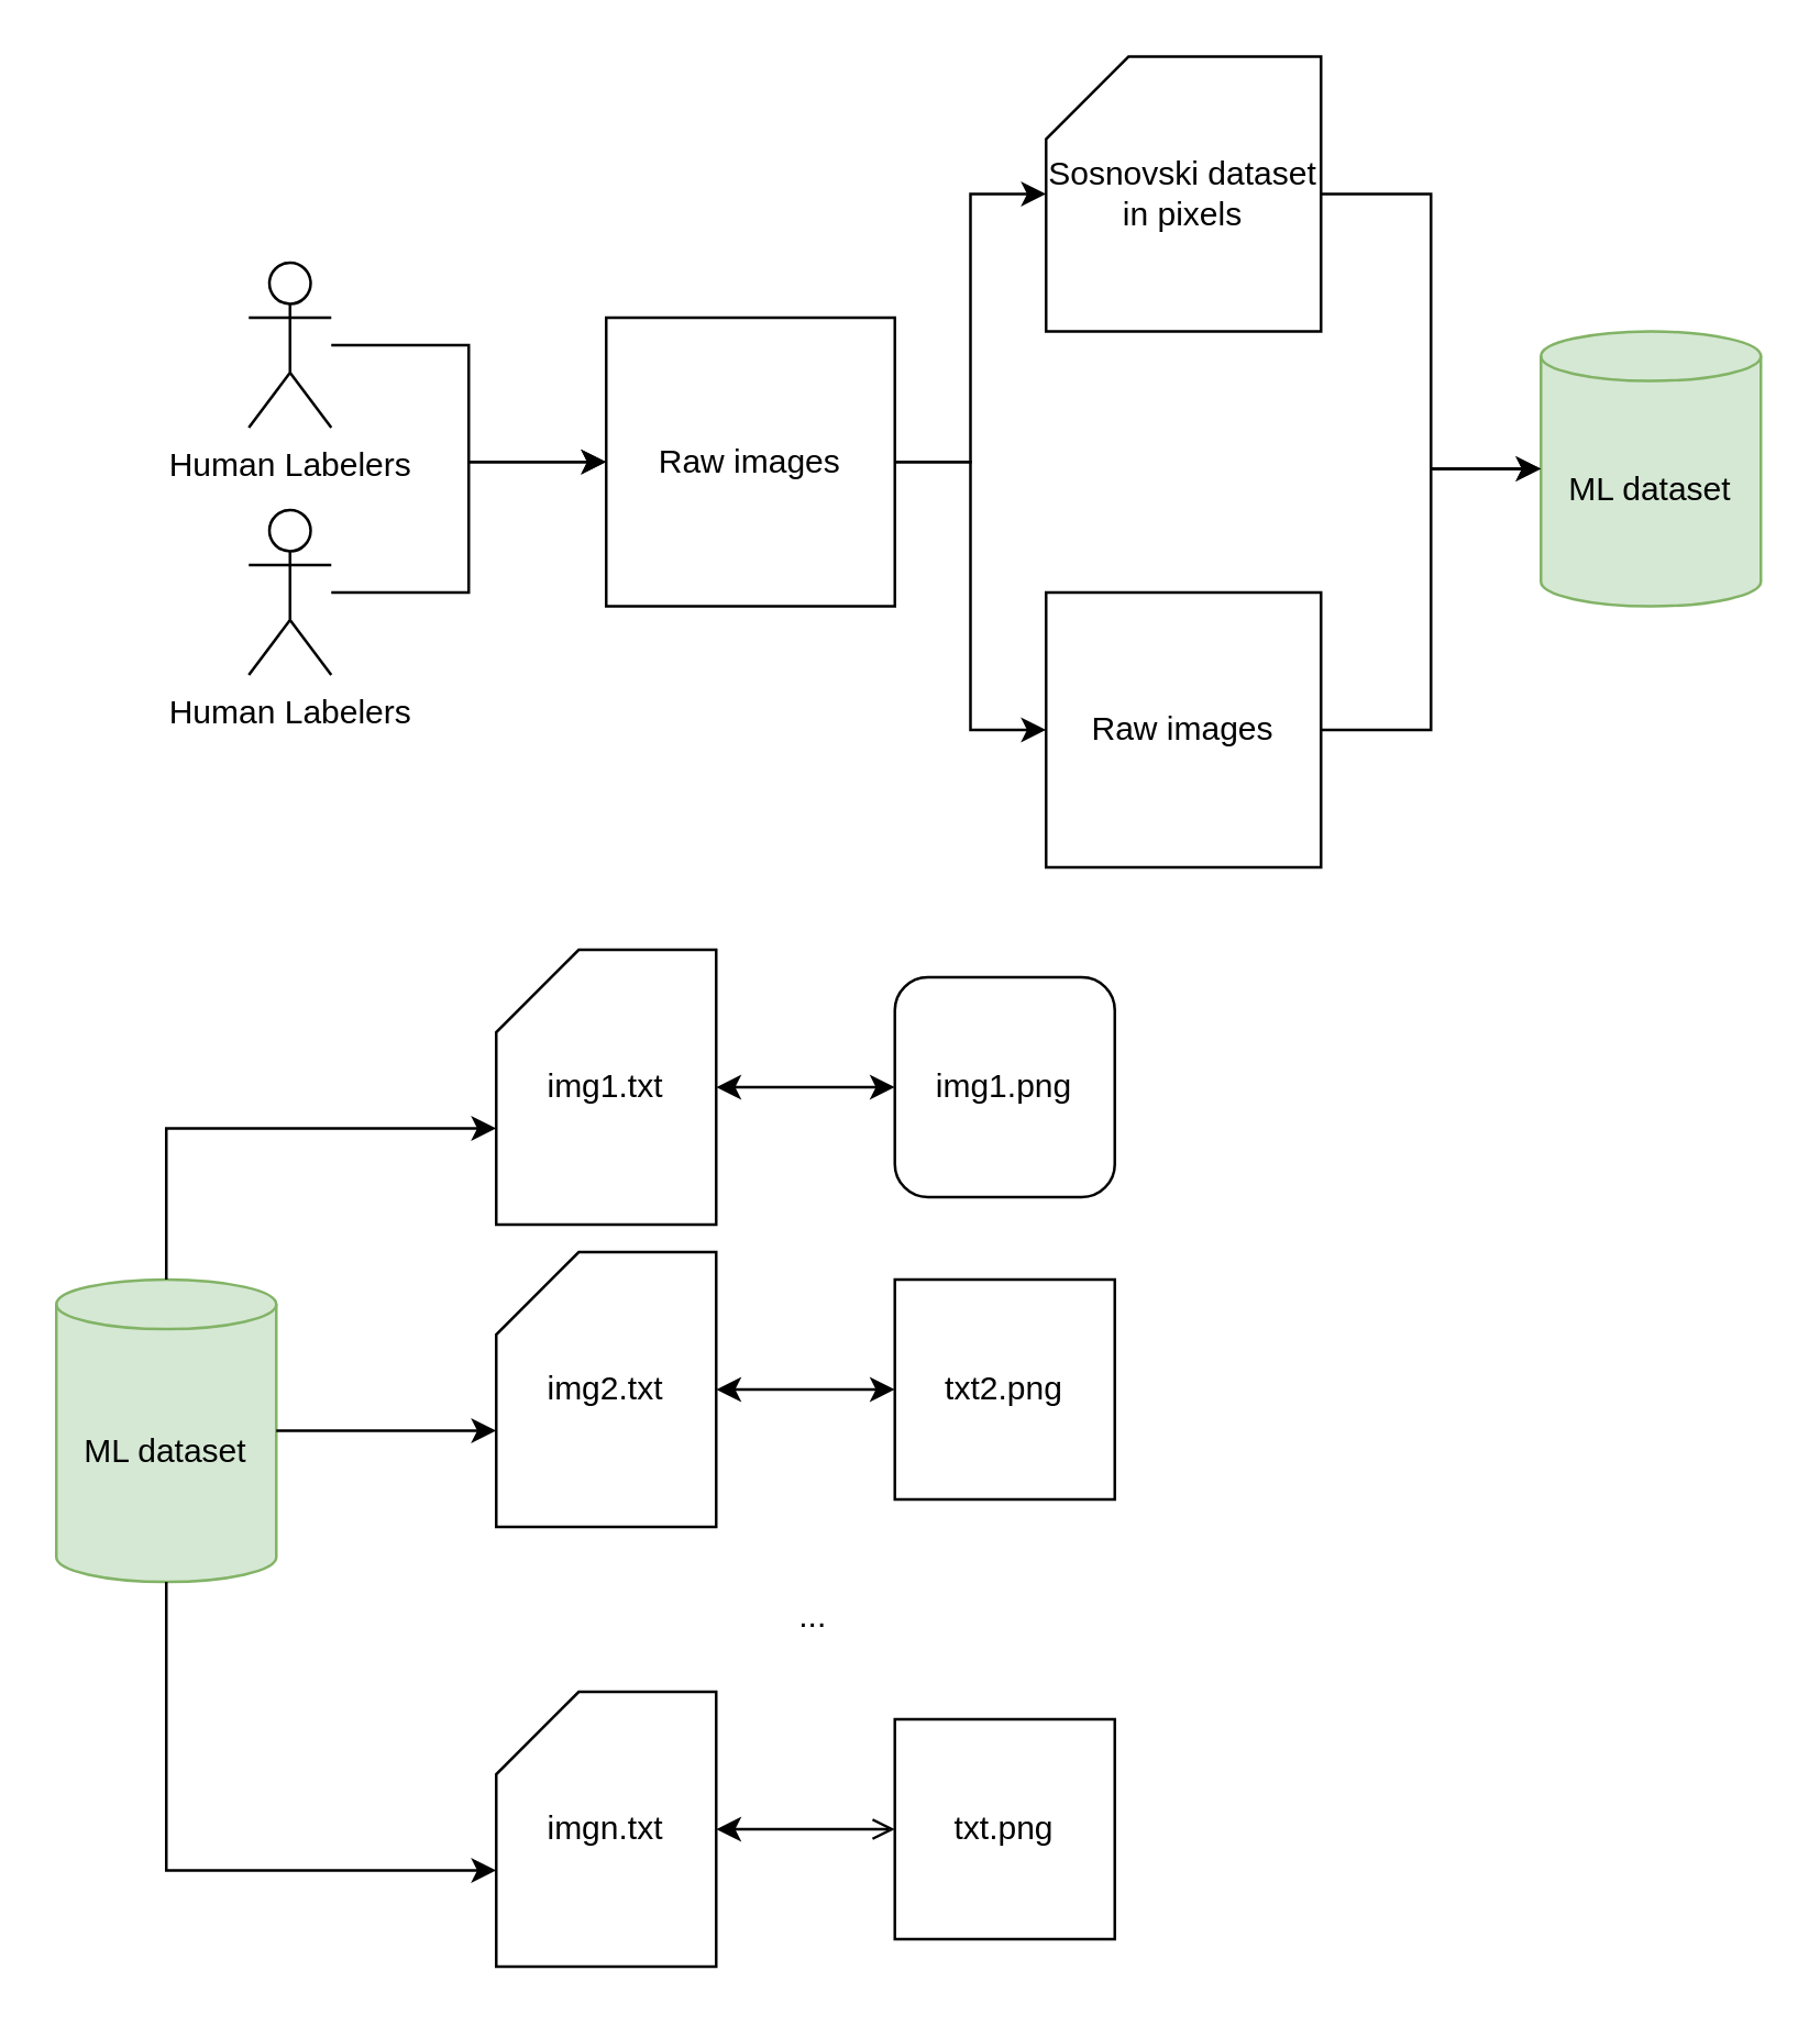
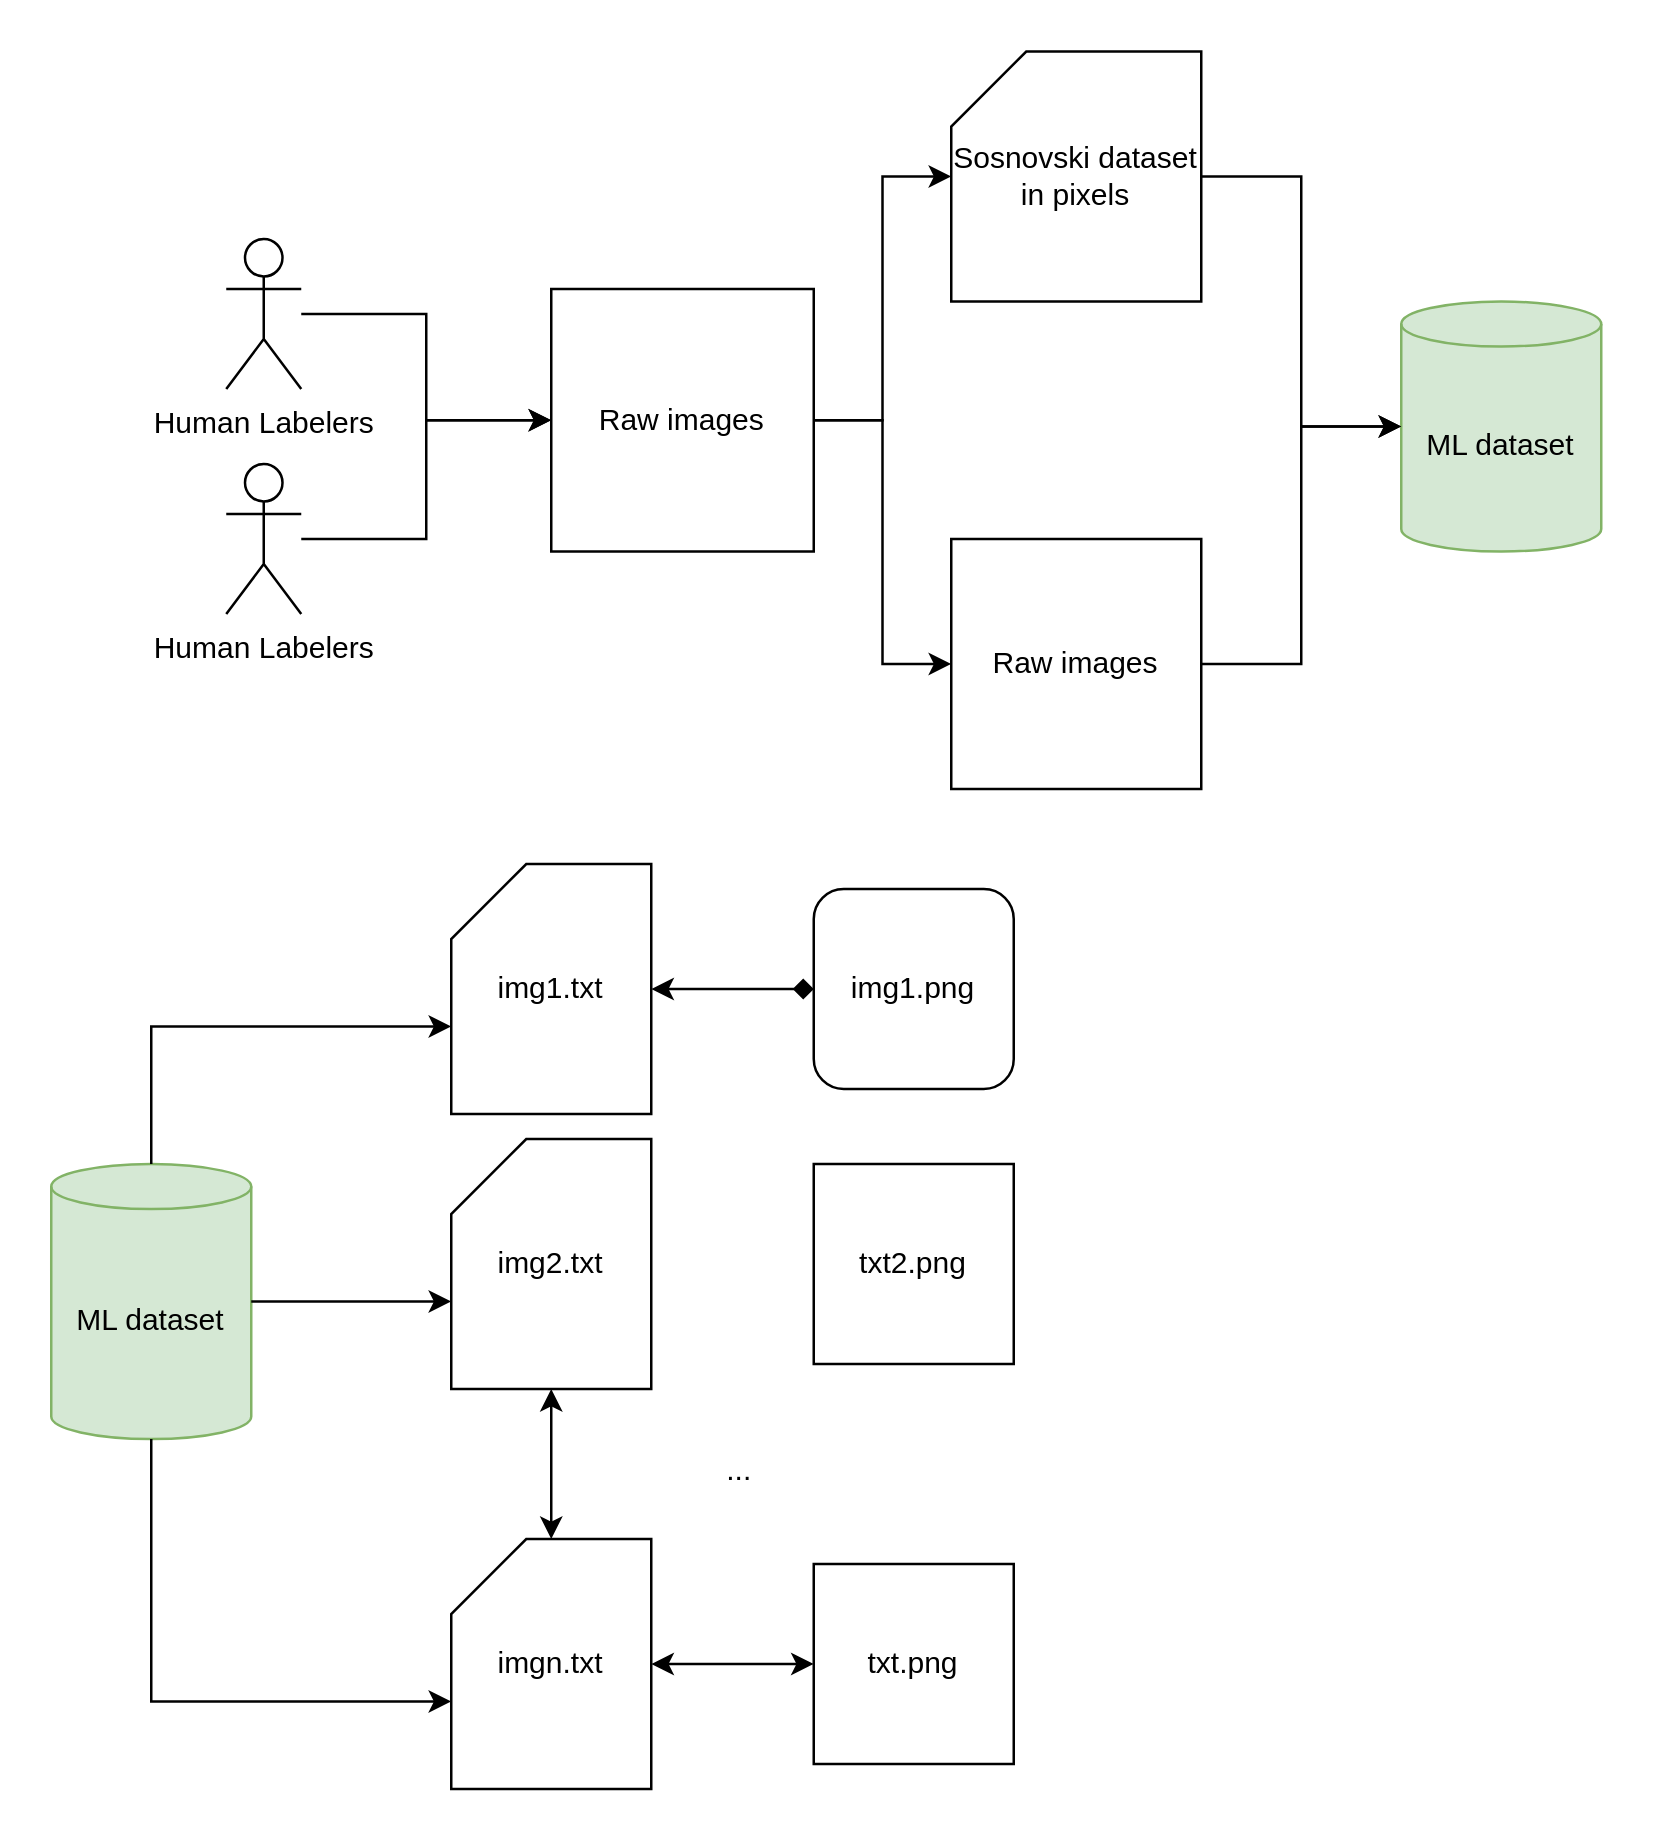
  <mxCell id="0" />
  <mxCell id="1" parent="0" />
  <mxCell id="2" style="edgeStyle=orthogonalEdgeStyle;rounded=0;orthogonalLoop=1;jettySize=auto;html=1;entryX=0;entryY=0.5;entryDx=0;entryDy=0;" edge="1" parent="1" source="3" target="8"><mxGeometry relative="1" as="geometry" /></mxCell>
  <mxCell id="3" value="Human Labelers" style="shape=umlActor;verticalLabelPosition=bottom;verticalAlign=top;html=1;outlineConnect=0;" vertex="1" parent="1"><mxGeometry x="90" y="185" width="30" height="60" as="geometry" /></mxCell>
  <mxCell id="4" style="edgeStyle=orthogonalEdgeStyle;rounded=0;orthogonalLoop=1;jettySize=auto;html=1;entryX=0;entryY=0.5;entryDx=0;entryDy=0;" edge="1" parent="1" source="5" target="8"><mxGeometry relative="1" as="geometry" /></mxCell>
  <mxCell id="5" value="Human Labelers" style="shape=umlActor;verticalLabelPosition=bottom;verticalAlign=top;html=1;outlineConnect=0;" vertex="1" parent="1"><mxGeometry x="90" y="95" width="30" height="60" as="geometry" /></mxCell>
  <mxCell id="6" style="edgeStyle=orthogonalEdgeStyle;rounded=0;orthogonalLoop=1;jettySize=auto;html=1;" edge="1" parent="1" source="8" target="12"><mxGeometry relative="1" as="geometry" /></mxCell>
  <mxCell id="7" style="edgeStyle=orthogonalEdgeStyle;rounded=0;orthogonalLoop=1;jettySize=auto;html=1;entryX=0;entryY=0.5;entryDx=0;entryDy=0;" edge="1" parent="1" source="8" target="10"><mxGeometry relative="1" as="geometry" /></mxCell>
  <mxCell id="8" value="Raw images" style="whiteSpace=wrap;html=1;aspect=fixed;" vertex="1" parent="1"><mxGeometry x="220" y="115" width="105" height="105" as="geometry" /></mxCell>
  <mxCell id="9" value="ML dataset" style="shape=cylinder3;whiteSpace=wrap;html=1;boundedLbl=1;backgroundOutline=1;size=9;fillColor=#d5e8d4;strokeColor=#82b366;" vertex="1" parent="1"><mxGeometry x="560" y="120" width="80" height="100" as="geometry" /></mxCell>
  <mxCell id="10" value="Raw images" style="whiteSpace=wrap;html=1;aspect=fixed;" vertex="1" parent="1"><mxGeometry x="380" y="215" width="100" height="100" as="geometry" /></mxCell>
  <mxCell id="11" style="edgeStyle=orthogonalEdgeStyle;rounded=0;orthogonalLoop=1;jettySize=auto;html=1;" edge="1" parent="1" source="12" target="9"><mxGeometry relative="1" as="geometry" /></mxCell>
  <mxCell id="12" value="Sosnovski dataset in pixels" style="shape=card;whiteSpace=wrap;html=1;" vertex="1" parent="1"><mxGeometry x="380" y="20" width="100" height="100" as="geometry" /></mxCell>
  <mxCell id="13" style="edgeStyle=orthogonalEdgeStyle;rounded=0;orthogonalLoop=1;jettySize=auto;html=1;entryX=0;entryY=0.5;entryDx=0;entryDy=0;entryPerimeter=0;" edge="1" parent="1" source="10" target="9"><mxGeometry relative="1" as="geometry" /></mxCell>
  <mxCell id="14" value="ML dataset" style="shape=cylinder3;whiteSpace=wrap;html=1;boundedLbl=1;backgroundOutline=1;size=9;fillColor=#d5e8d4;strokeColor=#82b366;" vertex="1" parent="1"><mxGeometry x="20" y="465" width="80" height="110" as="geometry" /></mxCell>
- <mxCell id="15" style="edgeStyle=orthogonalEdgeStyle;rounded=0;orthogonalLoop=1;jettySize=auto;html=1;entryX=0;entryY=0.5;entryDx=0;entryDy=0;endArrow=classic;endFill=1;startArrow=classic;startFill=1;" edge="1" parent="1" source="16" target="17"><mxGeometry relative="1" as="geometry" /></mxCell>
+ <mxCell id="15" style="edgeStyle=orthogonalEdgeStyle;rounded=0;orthogonalLoop=1;jettySize=auto;html=1;entryX=0;entryY=0.5;entryDx=0;entryDy=0;endArrow=diamond;endFill=1;startArrow=classic;startFill=1;" edge="1" parent="1" source="16" target="17"><mxGeometry relative="1" as="geometry" /></mxCell>
  <mxCell id="16" value="img1.txt" style="shape=card;whiteSpace=wrap;html=1;" vertex="1" parent="1"><mxGeometry x="180" y="345" width="80" height="100" as="geometry" /></mxCell>
  <mxCell id="17" value="img1.png" style="whiteSpace=wrap;html=1;aspect=fixed;rounded=1;" vertex="1" parent="1"><mxGeometry x="325" y="355" width="80" height="80" as="geometry" /></mxCell>
- <mxCell id="18" style="edgeStyle=orthogonalEdgeStyle;rounded=0;orthogonalLoop=1;jettySize=auto;html=1;entryX=0;entryY=0.5;entryDx=0;entryDy=0;endArrow=classic;endFill=1;startArrow=classic;startFill=1;" edge="1" parent="1" source="19" target="20"><mxGeometry relative="1" as="geometry" /></mxCell>
+ <mxCell id="18" style="edgeStyle=orthogonalEdgeStyle;rounded=0;orthogonalLoop=1;jettySize=auto;html=1;endArrow=classic;endFill=1;startArrow=classic;startFill=1;" edge="1" parent="1" source="19" target="23"><mxGeometry relative="1" as="geometry" /></mxCell>
  <mxCell id="19" value="img2.txt" style="shape=card;whiteSpace=wrap;html=1;" vertex="1" parent="1"><mxGeometry x="180" y="455" width="80" height="100" as="geometry" /></mxCell>
  <mxCell id="20" value="txt2.png" style="whiteSpace=wrap;html=1;aspect=fixed;" vertex="1" parent="1"><mxGeometry x="325" y="465" width="80" height="80" as="geometry" /></mxCell>
  <mxCell id="21" value="..." style="text;html=1;align=center;verticalAlign=middle;resizable=0;points=[];autosize=1;strokeColor=none;fillColor=none;" vertex="1" parent="1"><mxGeometry x="280" y="573" width="30" height="30" as="geometry" /></mxCell>
- <mxCell id="22" style="edgeStyle=orthogonalEdgeStyle;rounded=0;orthogonalLoop=1;jettySize=auto;html=1;entryX=0;entryY=0.5;entryDx=0;entryDy=0;endArrow=open;endFill=1;startArrow=classic;startFill=1;" edge="1" parent="1" source="23" target="24"><mxGeometry relative="1" as="geometry" /></mxCell>
+ <mxCell id="22" style="edgeStyle=orthogonalEdgeStyle;rounded=0;orthogonalLoop=1;jettySize=auto;html=1;entryX=0;entryY=0.5;entryDx=0;entryDy=0;endArrow=classic;endFill=1;startArrow=classic;startFill=1;" edge="1" parent="1" source="23" target="24"><mxGeometry relative="1" as="geometry" /></mxCell>
  <mxCell id="23" value="imgn.txt" style="shape=card;whiteSpace=wrap;html=1;" vertex="1" parent="1"><mxGeometry x="180" y="615" width="80" height="100" as="geometry" /></mxCell>
  <mxCell id="24" value="txt.png" style="whiteSpace=wrap;html=1;aspect=fixed;" vertex="1" parent="1"><mxGeometry x="325" y="625" width="80" height="80" as="geometry" /></mxCell>
  <mxCell id="25" style="edgeStyle=orthogonalEdgeStyle;rounded=0;orthogonalLoop=1;jettySize=auto;html=1;entryX=0;entryY=0;entryDx=0;entryDy=65;entryPerimeter=0;" edge="1" parent="1" source="14" target="19"><mxGeometry relative="1" as="geometry" /></mxCell>
  <mxCell id="26" style="edgeStyle=orthogonalEdgeStyle;rounded=0;orthogonalLoop=1;jettySize=auto;html=1;entryX=0;entryY=0;entryDx=0;entryDy=65;entryPerimeter=0;exitX=0.5;exitY=0;exitDx=0;exitDy=0;exitPerimeter=0;" edge="1" parent="1" source="14" target="16"><mxGeometry relative="1" as="geometry" /></mxCell>
  <mxCell id="27" style="edgeStyle=orthogonalEdgeStyle;rounded=0;orthogonalLoop=1;jettySize=auto;html=1;entryX=0;entryY=0;entryDx=0;entryDy=65;entryPerimeter=0;exitX=0.5;exitY=1;exitDx=0;exitDy=0;exitPerimeter=0;" edge="1" parent="1" source="14" target="23"><mxGeometry relative="1" as="geometry" /></mxCell>
